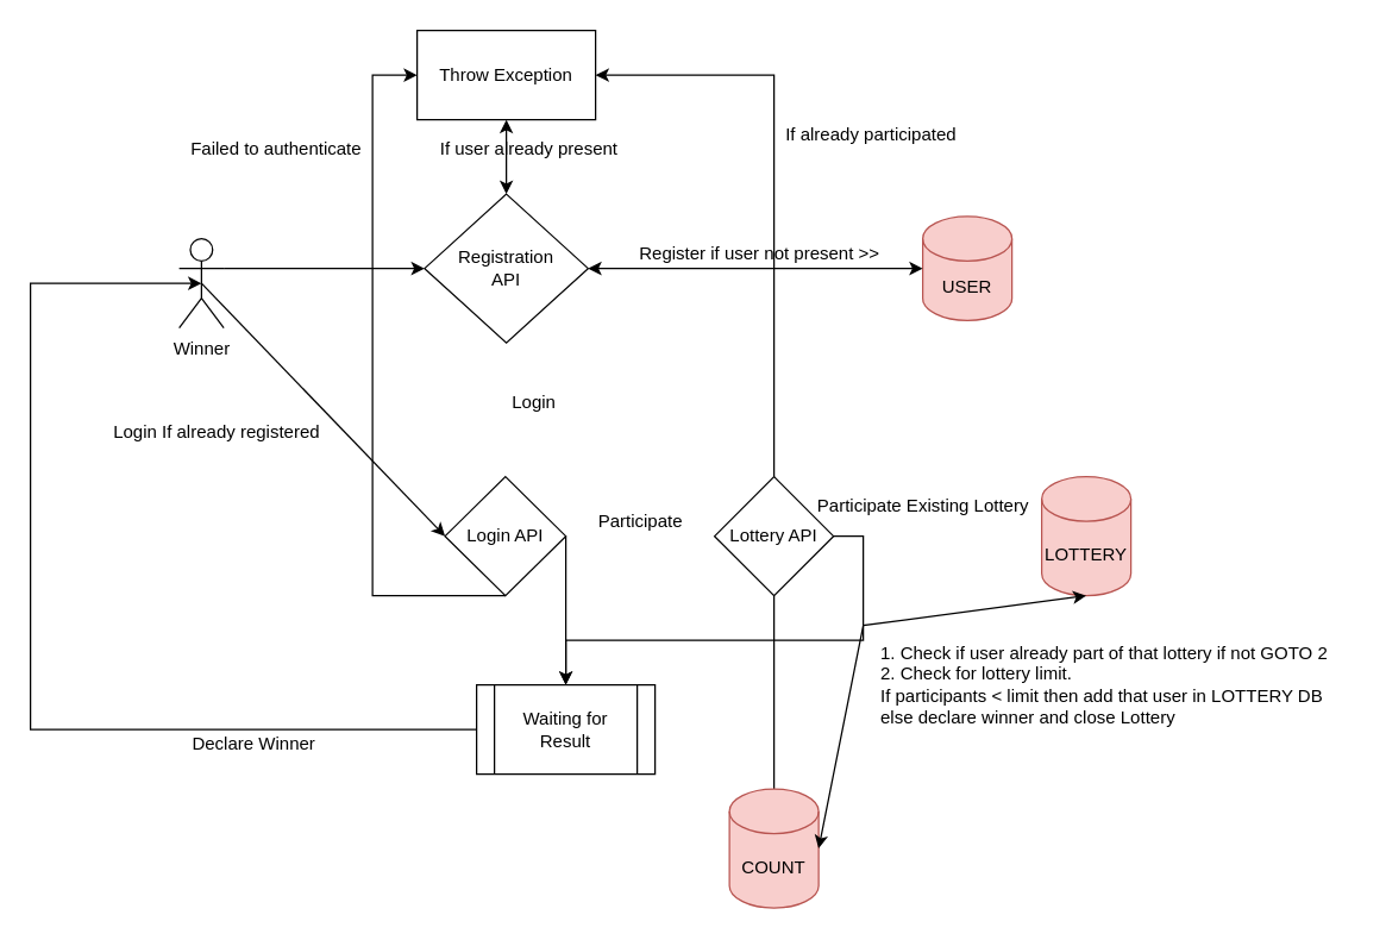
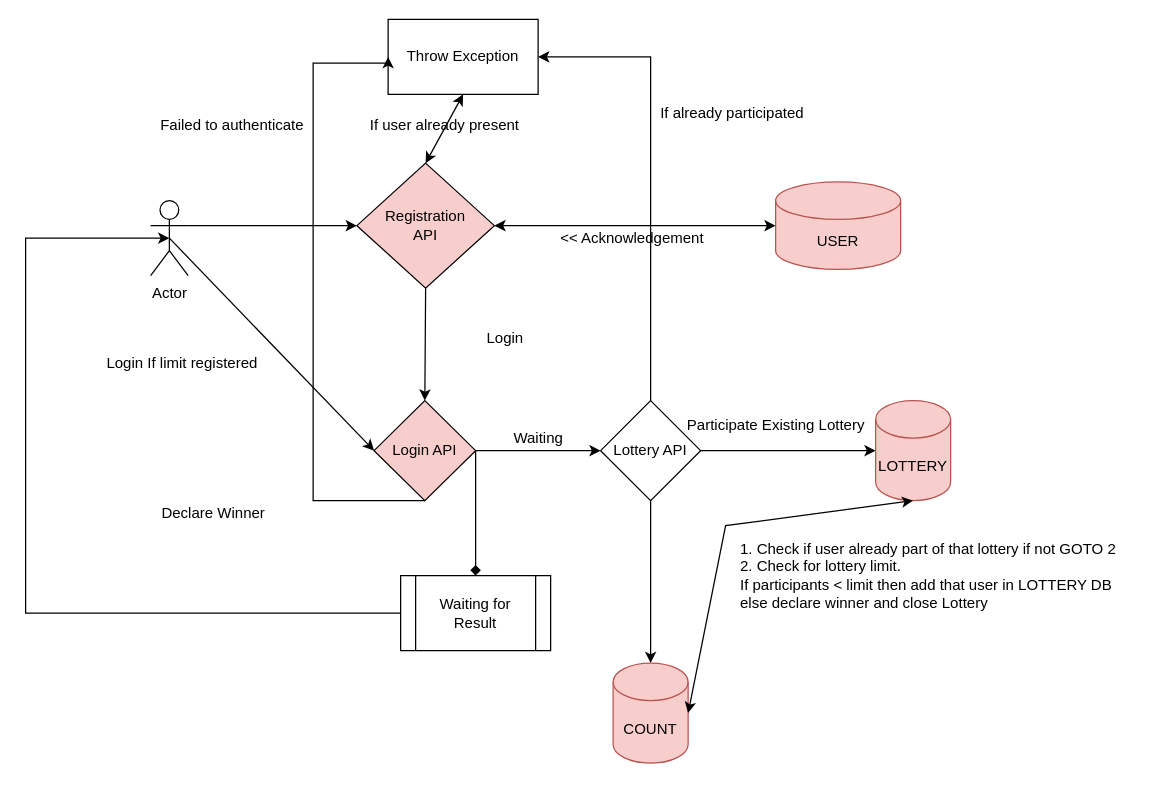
  <mxCell id="0" />
  <mxCell id="1" parent="0" />
- <mxCell id="2" value="USER" style="shape=cylinder3;whiteSpace=wrap;html=1;boundedLbl=1;backgroundOutline=1;size=15;fillColor=#f8cecc;strokeColor=#b85450;" vertex="1" parent="1"><mxGeometry x="620" y="145" width="60" height="70" as="geometry" /></mxCell>
+ <mxCell id="2" value="USER" style="shape=cylinder3;whiteSpace=wrap;html=1;boundedLbl=1;backgroundOutline=1;size=15;fillColor=#f8cecc;strokeColor=#b85450;" vertex="1" parent="1"><mxGeometry x="620" y="145" width="100" height="70" as="geometry" /></mxCell>
  <mxCell id="3" style="edgeStyle=orthogonalEdgeStyle;rounded=0;orthogonalLoop=1;jettySize=auto;html=1;exitX=1;exitY=0.333;exitDx=0;exitDy=0;exitPerimeter=0;entryX=0;entryY=0.5;entryDx=0;entryDy=0;" edge="1" parent="1" source="4"><mxGeometry relative="1" as="geometry"><mxPoint x="285" y="180" as="targetPoint" /></mxGeometry></mxCell>
- <mxCell id="4" value="Winner" style="shape=umlActor;verticalLabelPosition=bottom;verticalAlign=top;html=1;outlineConnect=0;" vertex="1" parent="1"><mxGeometry x="120" y="160" width="30" height="60" as="geometry" /></mxCell>
- <mxCell id="5" value="Registration &lt;br&gt;API" style="rhombus;whiteSpace=wrap;html=1;" vertex="1" parent="1"><mxGeometry x="285" y="130" width="110" height="100" as="geometry" /></mxCell>
- <mxCell id="6" value="Register if user not present &amp;gt;&amp;gt;" style="text;html=1;align=center;verticalAlign=middle;resizable=0;points=[];autosize=1;strokeColor=none;fillColor=none;" vertex="1" parent="1"><mxGeometry x="420" y="160" width="180" height="20" as="geometry" /></mxCell>
- <mxCell id="7" value="Throw Exception" style="whiteSpace=wrap;html=1;" vertex="1" parent="1"><mxGeometry x="280" y="20" width="120" height="60" as="geometry" /></mxCell>
+ <mxCell id="4" value="Actor" style="shape=umlActor;verticalLabelPosition=bottom;verticalAlign=top;html=1;outlineConnect=0;" vertex="1" parent="1"><mxGeometry x="120" y="160" width="30" height="60" as="geometry" /></mxCell>
+ <mxCell id="5" value="Registration &lt;br&gt;API" style="rhombus;whiteSpace=wrap;html=1;fillColor=#f8cecc;" vertex="1" parent="1"><mxGeometry x="285" y="130" width="110" height="100" as="geometry" /></mxCell>
+ <mxCell id="7" value="Throw Exception" style="whiteSpace=wrap;html=1;" vertex="1" parent="1"><mxGeometry x="310" y="15" width="120" height="60" as="geometry" /></mxCell>
  <mxCell id="8" value="" style="endArrow=classic;startArrow=classic;html=1;rounded=0;exitX=0.5;exitY=1;exitDx=0;exitDy=0;entryX=0.5;entryY=0;entryDx=0;entryDy=0;" edge="1" parent="1" source="7" target="5"><mxGeometry width="50" height="50" relative="1" as="geometry"><mxPoint x="490" y="300" as="sourcePoint" /><mxPoint x="490" y="260" as="targetPoint" /></mxGeometry></mxCell>
  <mxCell id="9" value="If user already present" style="text;html=1;align=center;verticalAlign=middle;resizable=0;points=[];autosize=1;strokeColor=none;fillColor=none;" vertex="1" parent="1"><mxGeometry x="290" y="90" width="130" height="20" as="geometry" /></mxCell>
  <mxCell id="10" value="" style="endArrow=classic;startArrow=classic;html=1;rounded=0;entryX=0;entryY=0.5;entryDx=0;entryDy=0;entryPerimeter=0;exitX=1;exitY=0.5;exitDx=0;exitDy=0;" edge="1" parent="1" source="5" target="2"><mxGeometry width="50" height="50" relative="1" as="geometry"><mxPoint x="570" y="240" as="sourcePoint" /><mxPoint x="620" y="190" as="targetPoint" /></mxGeometry></mxCell>
+ <mxCell id="11" value="&amp;lt;&amp;lt; Acknowledgement" style="text;html=1;align=center;verticalAlign=middle;resizable=0;points=[];autosize=1;strokeColor=none;fillColor=none;" vertex="1" parent="1"><mxGeometry x="440" y="180" width="130" height="20" as="geometry" /></mxCell>
  <mxCell id="12" style="edgeStyle=orthogonalEdgeStyle;rounded=0;orthogonalLoop=1;jettySize=auto;html=1;exitX=0.5;exitY=1;exitDx=0;exitDy=0;entryX=0;entryY=0.5;entryDx=0;entryDy=0;" edge="1" parent="1" source="14" target="7"><mxGeometry relative="1" as="geometry"><Array as="points"><mxPoint x="250" y="400" /><mxPoint x="250" y="50" /></Array></mxGeometry></mxCell>
- <mxCell id="14" value="Login API" style="rhombus;whiteSpace=wrap;html=1;" vertex="1" parent="1"><mxGeometry x="298.75" y="320" width="81.25" height="80" as="geometry" /></mxCell>
- <mxCell id="16" value="Login&amp;nbsp;" style="text;html=1;align=center;verticalAlign=middle;resizable=0;points=[];autosize=1;strokeColor=none;fillColor=none;" vertex="1" parent="1"><mxGeometry x="335" y="260" width="50" height="20" as="geometry" /></mxCell>
+ <mxCell id="13" style="edgeStyle=orthogonalEdgeStyle;rounded=0;orthogonalLoop=1;jettySize=auto;html=1;exitX=1;exitY=0.5;exitDx=0;exitDy=0;" edge="1" parent="1" source="14" target="22"><mxGeometry relative="1" as="geometry"><mxPoint x="470" y="360" as="targetPoint" /></mxGeometry></mxCell>
+ <mxCell id="14" value="Login API" style="rhombus;whiteSpace=wrap;html=1;fillColor=#f8cecc;" vertex="1" parent="1"><mxGeometry x="298.75" y="320" width="81.25" height="80" as="geometry" /></mxCell>
+ <mxCell id="15" value="" style="endArrow=classic;html=1;rounded=0;entryX=0.5;entryY=0;entryDx=0;entryDy=0;exitX=0.5;exitY=1;exitDx=0;exitDy=0;" edge="1" parent="1" source="5" target="14"><mxGeometry width="50" height="50" relative="1" as="geometry"><mxPoint x="500" y="300" as="sourcePoint" /><mxPoint x="370" y="460" as="targetPoint" /></mxGeometry></mxCell>
+ <mxCell id="16" value="Login&amp;nbsp;" style="text;html=1;align=center;verticalAlign=middle;resizable=0;points=[];autosize=1;strokeColor=none;fillColor=none;" vertex="1" parent="1"><mxGeometry x="380" y="260" width="50" height="20" as="geometry" /></mxCell>
  <mxCell id="17" value="" style="endArrow=classic;html=1;rounded=0;exitX=0.5;exitY=0.5;exitDx=0;exitDy=0;exitPerimeter=0;entryX=0;entryY=0.5;entryDx=0;entryDy=0;" edge="1" parent="1" source="4" target="14"><mxGeometry width="50" height="50" relative="1" as="geometry"><mxPoint x="300" y="380" as="sourcePoint" /><mxPoint x="290" y="360" as="targetPoint" /></mxGeometry></mxCell>
- <mxCell id="18" value="Login If already registered" style="text;html=1;align=center;verticalAlign=middle;resizable=0;points=[];autosize=1;strokeColor=none;fillColor=none;" vertex="1" parent="1"><mxGeometry x="70" y="280" width="150" height="20" as="geometry" /></mxCell>
+ <mxCell id="18" value="Login If limit registered" style="text;html=1;align=center;verticalAlign=middle;resizable=0;points=[];autosize=1;strokeColor=none;fillColor=none;" vertex="1" parent="1"><mxGeometry x="70" y="280" width="150" height="20" as="geometry" /></mxCell>
  <mxCell id="19" value="Failed to authenticate" style="text;html=1;align=center;verticalAlign=middle;resizable=0;points=[];autosize=1;strokeColor=none;fillColor=none;" vertex="1" parent="1"><mxGeometry x="120" y="90" width="130" height="20" as="geometry" /></mxCell>
  <mxCell id="20" style="edgeStyle=orthogonalEdgeStyle;rounded=0;orthogonalLoop=1;jettySize=auto;html=1;exitX=0.5;exitY=0;exitDx=0;exitDy=0;entryX=1;entryY=0.5;entryDx=0;entryDy=0;" edge="1" parent="1" source="22" target="7"><mxGeometry relative="1" as="geometry" /></mxCell>
- <mxCell id="21" style="edgeStyle=orthogonalEdgeStyle;rounded=0;orthogonalLoop=1;jettySize=auto;html=1;exitX=1;exitY=0.5;exitDx=0;exitDy=0;" edge="1" parent="1" source="22" target="24"><mxGeometry relative="1" as="geometry" /></mxCell>
+ <mxCell id="21" style="edgeStyle=orthogonalEdgeStyle;rounded=0;orthogonalLoop=1;jettySize=auto;html=1;exitX=1;exitY=0.5;exitDx=0;exitDy=0;entryX=0;entryY=0.5;entryDx=0;entryDy=0;entryPerimeter=0;" edge="1" parent="1" source="22" target="26"><mxGeometry relative="1" as="geometry" /></mxCell>
  <mxCell id="22" value="Lottery API" style="rhombus;whiteSpace=wrap;html=1;" vertex="1" parent="1"><mxGeometry x="480" y="320" width="80" height="80" as="geometry" /></mxCell>
- <mxCell id="23" value="" style="endArrow=classic;html=1;rounded=0;exitX=1;exitY=0.5;exitDx=0;exitDy=0;entryX=0.5;entryY=0;entryDx=0;entryDy=0;" edge="1" parent="1" source="14" target="24"><mxGeometry width="50" height="50" relative="1" as="geometry"><mxPoint x="300" y="480" as="sourcePoint" /><mxPoint x="380" y="450" as="targetPoint" /></mxGeometry></mxCell>
+ <mxCell id="23" value="" style="endArrow=diamond;html=1;rounded=0;exitX=1;exitY=0.5;exitDx=0;exitDy=0;entryX=0.5;entryY=0;entryDx=0;entryDy=0;" edge="1" parent="1" source="14" target="24"><mxGeometry width="50" height="50" relative="1" as="geometry"><mxPoint x="300" y="480" as="sourcePoint" /><mxPoint x="380" y="450" as="targetPoint" /></mxGeometry></mxCell>
  <mxCell id="24" value="Waiting for Result" style="shape=process;whiteSpace=wrap;html=1;backgroundOutline=1;" vertex="1" parent="1"><mxGeometry x="320" y="460" width="120" height="60" as="geometry" /></mxCell>
  <mxCell id="25" value="If already participated" style="text;html=1;align=center;verticalAlign=middle;resizable=0;points=[];autosize=1;strokeColor=none;fillColor=none;" vertex="1" parent="1"><mxGeometry x="520" y="80" width="130" height="20" as="geometry" /></mxCell>
  <mxCell id="26" value="LOTTERY" style="shape=cylinder3;whiteSpace=wrap;html=1;boundedLbl=1;backgroundOutline=1;size=15;fillColor=#f8cecc;strokeColor=#b85450;" vertex="1" parent="1"><mxGeometry x="700" y="320" width="60" height="80" as="geometry" /></mxCell>
  <mxCell id="27" value="Participate Existing Lottery" style="text;html=1;align=center;verticalAlign=middle;resizable=0;points=[];autosize=1;strokeColor=none;fillColor=none;" vertex="1" parent="1"><mxGeometry x="540" y="330" width="160" height="20" as="geometry" /></mxCell>
- <mxCell id="28" value="" style="endArrow=none;html=1;rounded=0;exitX=0.5;exitY=1;exitDx=0;exitDy=0;" edge="1" parent="1" source="22" target="29"><mxGeometry width="50" height="50" relative="1" as="geometry"><mxPoint x="560" y="360" as="sourcePoint" /><mxPoint x="700" y="460" as="targetPoint" /></mxGeometry></mxCell>
+ <mxCell id="28" value="" style="endArrow=classic;html=1;rounded=0;exitX=0.5;exitY=1;exitDx=0;exitDy=0;" edge="1" parent="1" source="22" target="29"><mxGeometry width="50" height="50" relative="1" as="geometry"><mxPoint x="560" y="360" as="sourcePoint" /><mxPoint x="700" y="460" as="targetPoint" /></mxGeometry></mxCell>
  <mxCell id="29" value="COUNT" style="shape=cylinder3;whiteSpace=wrap;html=1;boundedLbl=1;backgroundOutline=1;size=15;fillColor=#f8cecc;strokeColor=#b85450;" vertex="1" parent="1"><mxGeometry x="490" y="530" width="60" height="80" as="geometry" /></mxCell>
  <mxCell id="30" value="1. Check if user already part of that lottery if not GOTO 2&lt;br&gt;2. Check for lottery limit.&lt;br&gt;If participants &amp;lt; limit then add that user in LOTTERY DB&lt;br&gt;&lt;span style=&quot;text-align: center&quot;&gt;else declare winner and close Lottery&lt;/span&gt;" style="text;html=1;align=left;verticalAlign=middle;resizable=0;points=[];autosize=1;strokeColor=none;fillColor=none;" vertex="1" parent="1"><mxGeometry x="590" y="430" width="320" height="60" as="geometry" /></mxCell>
  <mxCell id="31" value="" style="endArrow=classic;html=1;rounded=0;exitX=0;exitY=0.5;exitDx=0;exitDy=0;entryX=0.5;entryY=0.5;entryDx=0;entryDy=0;entryPerimeter=0;" edge="1" parent="1" source="24" target="4"><mxGeometry width="50" height="50" relative="1" as="geometry"><mxPoint x="300" y="440" as="sourcePoint" /><mxPoint x="150" y="220" as="targetPoint" /><Array as="points"><mxPoint x="20" y="490" /><mxPoint x="20" y="190" /></Array></mxGeometry></mxCell>
- <mxCell id="32" value="Declare Winner" style="text;html=1;align=center;verticalAlign=middle;resizable=0;points=[];autosize=1;strokeColor=none;fillColor=none;" vertex="1" parent="1"><mxGeometry x="120" y="490" width="100" height="20" as="geometry" /></mxCell>
+ <mxCell id="32" value="Declare Winner" style="text;html=1;align=center;verticalAlign=middle;resizable=0;points=[];autosize=1;strokeColor=none;fillColor=none;" vertex="1" parent="1"><mxGeometry x="120" y="400" width="100" height="20" as="geometry" /></mxCell>
  <mxCell id="33" value="" style="endArrow=classic;startArrow=classic;html=1;rounded=0;entryX=0.5;entryY=1;entryDx=0;entryDy=0;entryPerimeter=0;exitX=1;exitY=0.5;exitDx=0;exitDy=0;exitPerimeter=0;" edge="1" parent="1" source="29" target="26"><mxGeometry width="50" height="50" relative="1" as="geometry"><mxPoint x="270" y="530" as="sourcePoint" /><mxPoint x="320" y="480" as="targetPoint" /><Array as="points"><mxPoint x="580" y="420" /></Array></mxGeometry></mxCell>
- <mxCell id="34" value="Participate" style="text;html=1;align=center;verticalAlign=middle;resizable=0;points=[];autosize=1;strokeColor=none;fillColor=none;" vertex="1" parent="1"><mxGeometry x="395" y="340" width="70" height="20" as="geometry" /></mxCell>
+ <mxCell id="34" value="Waiting" style="text;html=1;align=center;verticalAlign=middle;resizable=0;points=[];autosize=1;strokeColor=none;fillColor=none;" vertex="1" parent="1"><mxGeometry x="395" y="340" width="70" height="20" as="geometry" /></mxCell>
